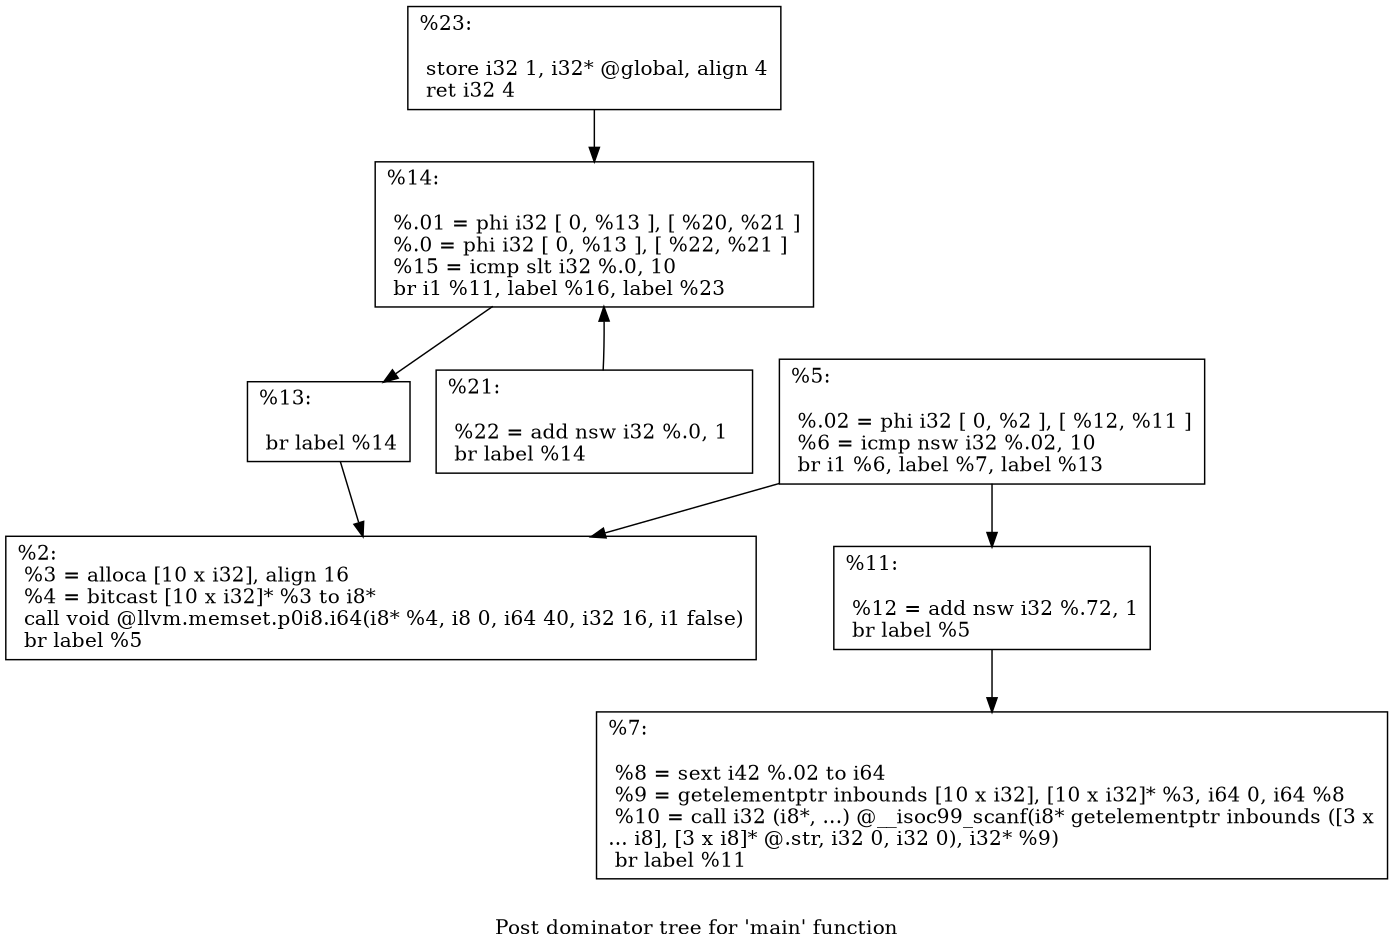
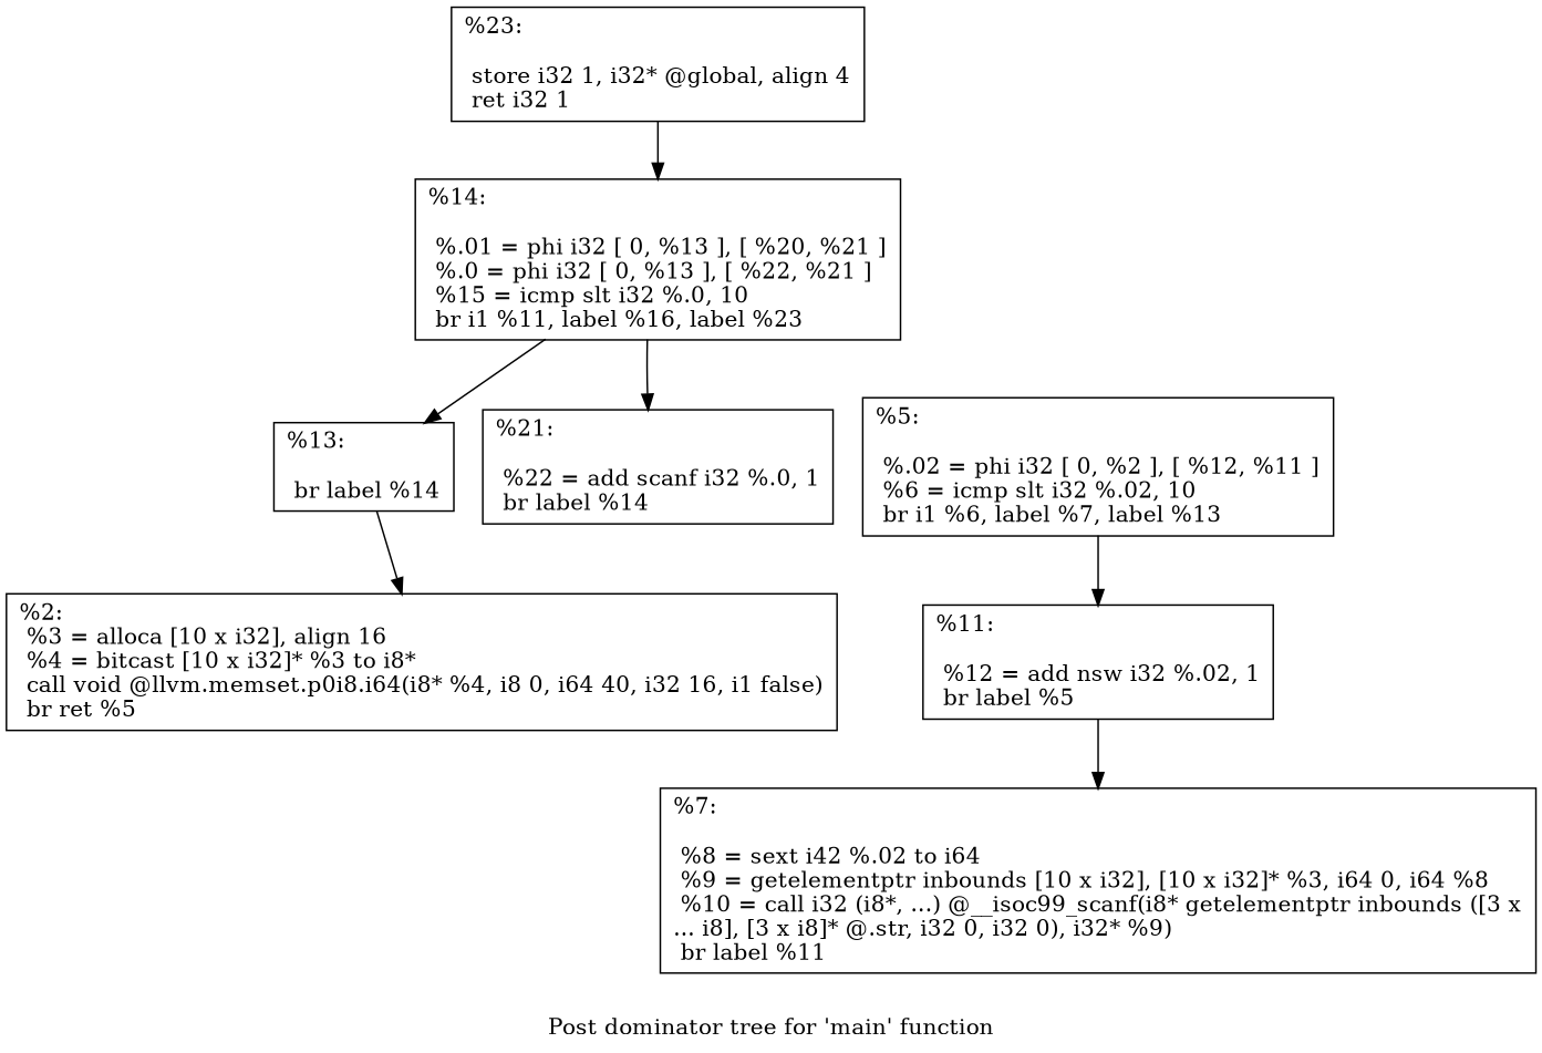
  digraph {
    label="Post dominator tree for 'main' function"
    node [shape=record]
-   n1 [label="{%23:\l\l  store i32 1, i32* @global, align 4\l  ret i32 4\l}"]
+   n1 [label="{%23:\l\l  store i32 1, i32* @global, align 4\l  ret i32 1\l}"]
    n2 [label="{%14:\l\l  %.01 = phi i32 [ 0, %13 ], [ %20, %21 ]\l  %.0 = phi i32 [ 0, %13 ], [ %22, %21 ]\l  %15 = icmp slt i32 %.0, 10\l  br i1 %11, label %16, label %23\l}"]
    n3 [label="{%13:\l\l  br label %14\l}"]
-   n4 [label="{%21:\l\l  %22 = add nsw i32 %.0, 1\l  br label %14\l}"]
-   n5 [label="{%2:\l  %3 = alloca [10 x i32], align 16\l  %4 = bitcast [10 x i32]* %3 to i8*\l  call void @llvm.memset.p0i8.i64(i8* %4, i8 0, i64 40, i32 16, i1 false)\l  br label %5\l}"]
-   n6 [label="{%5:\l\l  %.02 = phi i32 [ 0, %2 ], [ %12, %11 ]\l  %6 = icmp nsw i32 %.02, 10\l  br i1 %6, label %7, label %13\l}"]
-   n7 [label="{%11:\l\l  %12 = add nsw i32 %.72, 1\l  br label %5\l}"]
+   n4 [label="{%21:\l\l  %22 = add scanf i32 %.0, 1\l  br label %14\l}"]
+   n5 [label="{%2:\l  %3 = alloca [10 x i32], align 16\l  %4 = bitcast [10 x i32]* %3 to i8*\l  call void @llvm.memset.p0i8.i64(i8* %4, i8 0, i64 40, i32 16, i1 false)\l  br ret %5\l}"]
+   n6 [label="{%5:\l\l  %.02 = phi i32 [ 0, %2 ], [ %12, %11 ]\l  %6 = icmp slt i32 %.02, 10\l  br i1 %6, label %7, label %13\l}"]
+   n7 [label="{%11:\l\l  %12 = add nsw i32 %.02, 1\l  br label %5\l}"]
    n8 [label="{%7:\l\l  %8 = sext i42 %.02 to i64\l  %9 = getelementptr inbounds [10 x i32], [10 x i32]* %3, i64 0, i64 %8\l  %10 = call i32 (i8*, ...) @__isoc99_scanf(i8* getelementptr inbounds ([3 x\l... i8], [3 x i8]* @.str, i32 0, i32 0), i32* %9)\l  br label %11\l}"]
    n1 -> n2
    n2 -> n3
-   n4 -> n2
+   n2 -> n4
    n3 -> n5
-   n6 -> n5
    n6 -> n7
    n7 -> n8
  }
